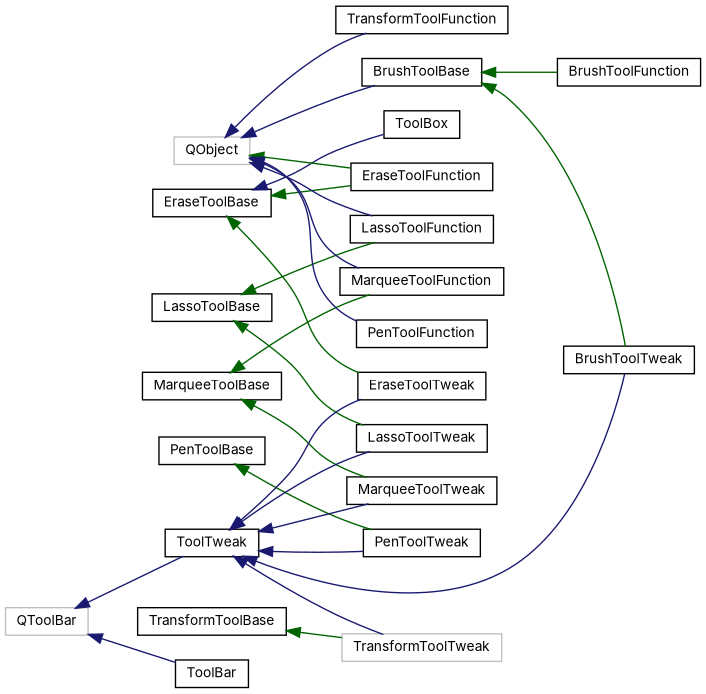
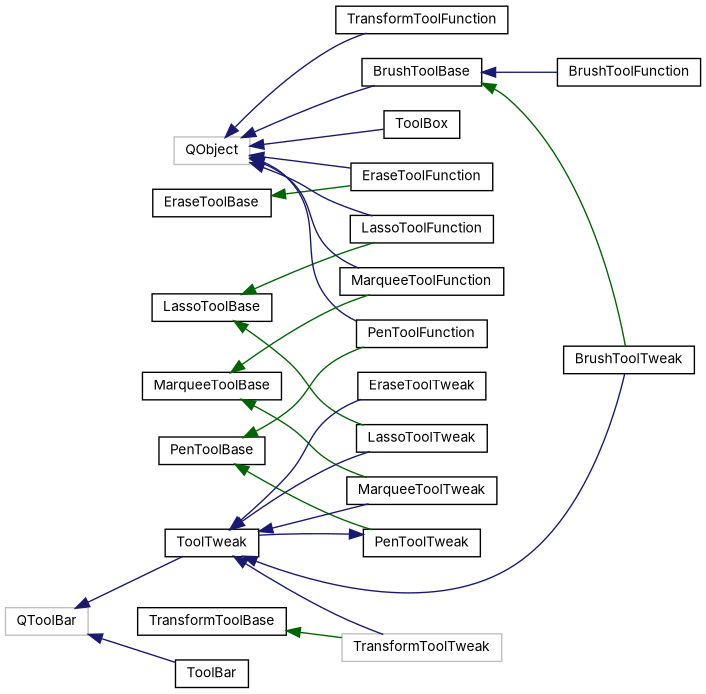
  digraph {
    fontname=Inter
    rankdir=LR
    node [color=black fillcolor=white fontname=Inter fontsize=10 shape=record style=filled]
    edge [color=midnightblue dir=back fontname=Inter fontsize=10 labelfontname=Helvetica labelfontsize=10 style=solid]
    n1 [height=0.2 label=BrushToolBase width=0.4]
    n2 [height=0.2 label=BrushToolFunction width=0.4]
    n3 [height=0.2 label=BrushToolTweak width=0.4]
    n4 [height=0.2 label=EraseToolBase width=0.4]
    n5 [height=0.2 label=EraseToolFunction width=0.4]
    n6 [height=0.2 label=EraseToolTweak width=0.4]
    n7 [height=0.2 label=LassoToolBase width=0.4]
    n8 [height=0.2 label=LassoToolFunction width=0.4]
    n9 [height=0.2 label=LassoToolTweak width=0.4]
    n10 [height=0.2 label=MarqueeToolBase width=0.4]
    n11 [height=0.2 label=MarqueeToolFunction width=0.4]
    n12 [height=0.2 label=MarqueeToolTweak width=0.4]
    n13 [height=0.2 label=PenToolBase width=0.4]
    n14 [height=0.2 label=PenToolFunction width=0.4]
    n15 [height=0.2 label=PenToolTweak width=0.4]
    n16 [color=grey75 height=0.2 label=QObject width=0.4]
    n17 [height=0.2 label=ToolBox width=0.4]
    n18 [height=0.2 label=TransformToolFunction width=0.4]
    n19 [color=grey75 height=0.2 label=QToolBar width=0.4]
    n20 [height=0.2 label=ToolBar width=0.4]
    n21 [height=0.2 label=ToolTweak width=0.4]
    n22 [color=grey75 height=0.2 label=TransformToolTweak width=0.4]
    n23 [height=0.2 label=TransformToolBase width=0.4]
-   n1 -> n2 [color=darkgreen]
+   n1 -> n2
    n1 -> n3 [color=darkgreen]
    n4 -> n5 [color=darkgreen]
-   n4 -> n6 [color=darkgreen]
    n7 -> n8 [color=darkgreen]
    n7 -> n9 [color=darkgreen]
    n10 -> n11 [color=darkgreen]
    n10 -> n12 [color=darkgreen]
+   n13 -> n14 [color=darkgreen]
    n13 -> n15 [color=darkgreen]
    n16 -> n1
-   n16 -> n5 [color=darkgreen]
+   n16 -> n5
    n16 -> n8
    n16 -> n11
    n16 -> n14
-   n4 -> n17
+   n16 -> n17
    n16 -> n18
    n19 -> n20
    n19 -> n21
    n21 -> n3
    n21 -> n6
    n21 -> n9
    n21 -> n12
-   n21 -> n15
+   n15 -> n21
    n21 -> n22
    n23 -> n22 [color=darkgreen]
  }
